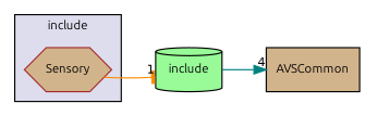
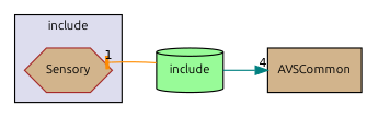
  digraph {
    compound=true
    fontname=Ubuntu
    rankdir=LR
    node [color=black fillcolor=tan fontname=Ubuntu fontsize=10 style=filled]
    edge [fontname=Ubuntu labeldistance=1.5 labelfontname=Helvetica labelfontsize=10]
    n1 [color=brown label=Sensory pencolor=black shape=hexagon]
    n2 [fillcolor=palegreen label=include shape=cylinder]
    n3 [label=AVSCommon shape=box]
    subgraph cluster_1 {
      bgcolor="#ddddee"
      fontsize=10
      label=include
      pencolor=black
      n1
    }
-   n1 -> n2 [arrowhead=tee color=darkorange headlabel=1]
+   n2 -> n1 [arrowhead=tee color=darkorange headlabel=1]
    n2 -> n3 [arrowhead=normal color=teal headlabel=4]
  }
